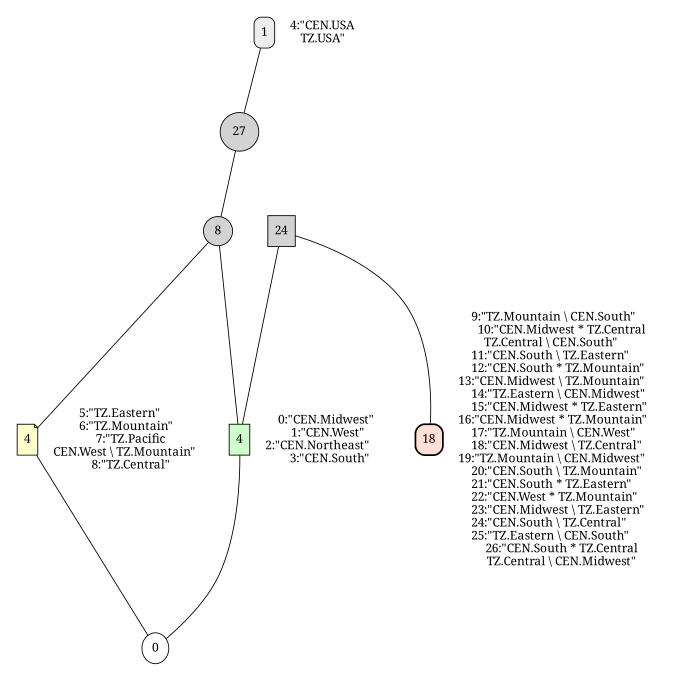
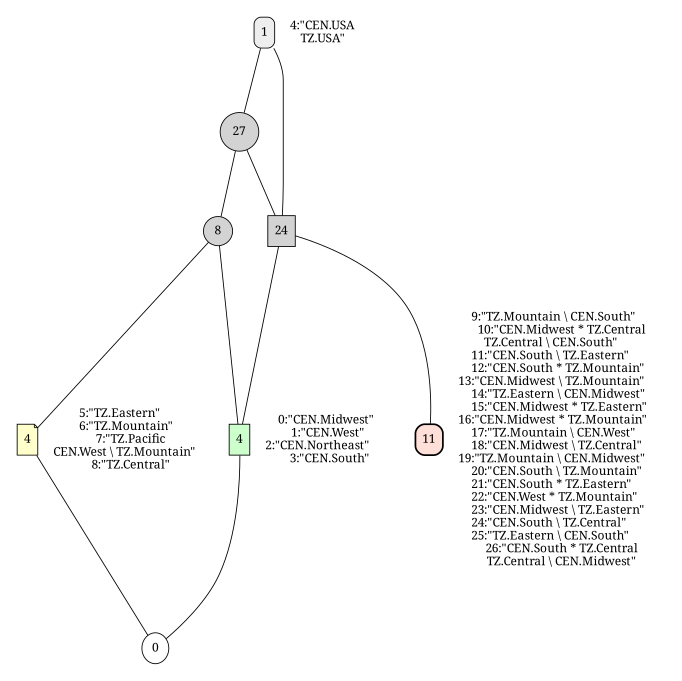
  digraph {
    fontname="Noto Serif"
    node [fontname="Noto Serif" shape=box style=filled]
    edge [dir=none fontname="Noto Serif" labeldistance=1.5 minlen=2]
    n1 [label=0 width=.25 shape="" style=""]
    n2 [fillcolor="#EEEEEE" label=1 style="filled,rounded" width=.25]
    n3 [fillcolor="#CCFFCC" label=4 width=.25]
-   n4 [fillcolor="#FFE0D8" label=18 style="filled,rounded,bold" width=.25]
+   n4 [fillcolor="#FFE0D8" label=11 style="filled,rounded,bold" width=.25]
    n5 [fillcolor="#FFFFCC" label=4 shape=note width=.25]
    n6 [label=8 shape=circle width=.25]
    n7 [label=24 width=.25]
    n8 [label=27 shape=circle width=.25]
    subgraph cluster_1 {
      color=transparent
      style=filled
      n1
    }
    subgraph cluster_2 {
      color=transparent
      style=filled
      n2
    }
    subgraph cluster_3 {
      color=transparent
      style=filled
      n3
    }
    subgraph cluster_4 {
      color=transparent
      style=filled
      n4
    }
    subgraph cluster_5 {
      color=transparent
      style=filled
      n5
    }
    subgraph cluster_6 {
      color=transparent
      style=filled
      n6
    }
    subgraph cluster_7 {
      color=transparent
      style=filled
      n7
    }
    subgraph cluster_8 {
      color=transparent
      style=filled
      n8
    }
    n2 -> n2 [color=transparent label="4:\"CEN.USA\nTZ.USA\"" labelangle=270]
    n2 -> n8
    n3 -> n1
    n3 -> n3 [color=transparent label="0:\"CEN.Midwest\"	\n1:\"CEN.West\"	\n2:\"CEN.Northeast\"	\n3:\"CEN.South\"" labelangle=270]
    n4 -> n4 [color=transparent label="9:\"TZ.Mountain \\ CEN.South\"	\n10:\"CEN.Midwest * TZ.Central\nTZ.Central \\ CEN.South\"	\n11:\"CEN.South \\ TZ.Eastern\"	\n12:\"CEN.South * TZ.Mountain\"	\n13:\"CEN.Midwest \\ TZ.Mountain\"	\n14:\"TZ.Eastern \\ CEN.Midwest\"	\n15:\"CEN.Midwest * TZ.Eastern\"	\n16:\"CEN.Midwest * TZ.Mountain\"	\n17:\"TZ.Mountain \\ CEN.West\"	\n18:\"CEN.Midwest \\ TZ.Central\"	\n19:\"TZ.Mountain \\ CEN.Midwest\"	\n20:\"CEN.South \\ TZ.Mountain\"	\n21:\"CEN.South * TZ.Eastern\"	\n22:\"CEN.West * TZ.Mountain\"	\n23:\"CEN.Midwest \\ TZ.Eastern\"	\n24:\"CEN.South \\ TZ.Central\"	\n25:\"TZ.Eastern \\ CEN.South\"	\n26:\"CEN.South * TZ.Central\nTZ.Central \\ CEN.Midwest\"" labelangle=270]
    n5 -> n1
    n5 -> n5 [color=transparent label="5:\"TZ.Eastern\"	\n6:\"TZ.Mountain\"	\n7:\"TZ.Pacific\nCEN.West \\ TZ.Mountain\"	\n8:\"TZ.Central\"" labelangle=270]
    n6 -> n3
    n6 -> n5
+   n7 -> n2
    n7 -> n3
    n7 -> n4
    n8 -> n6
+   n8 -> n7
  }
